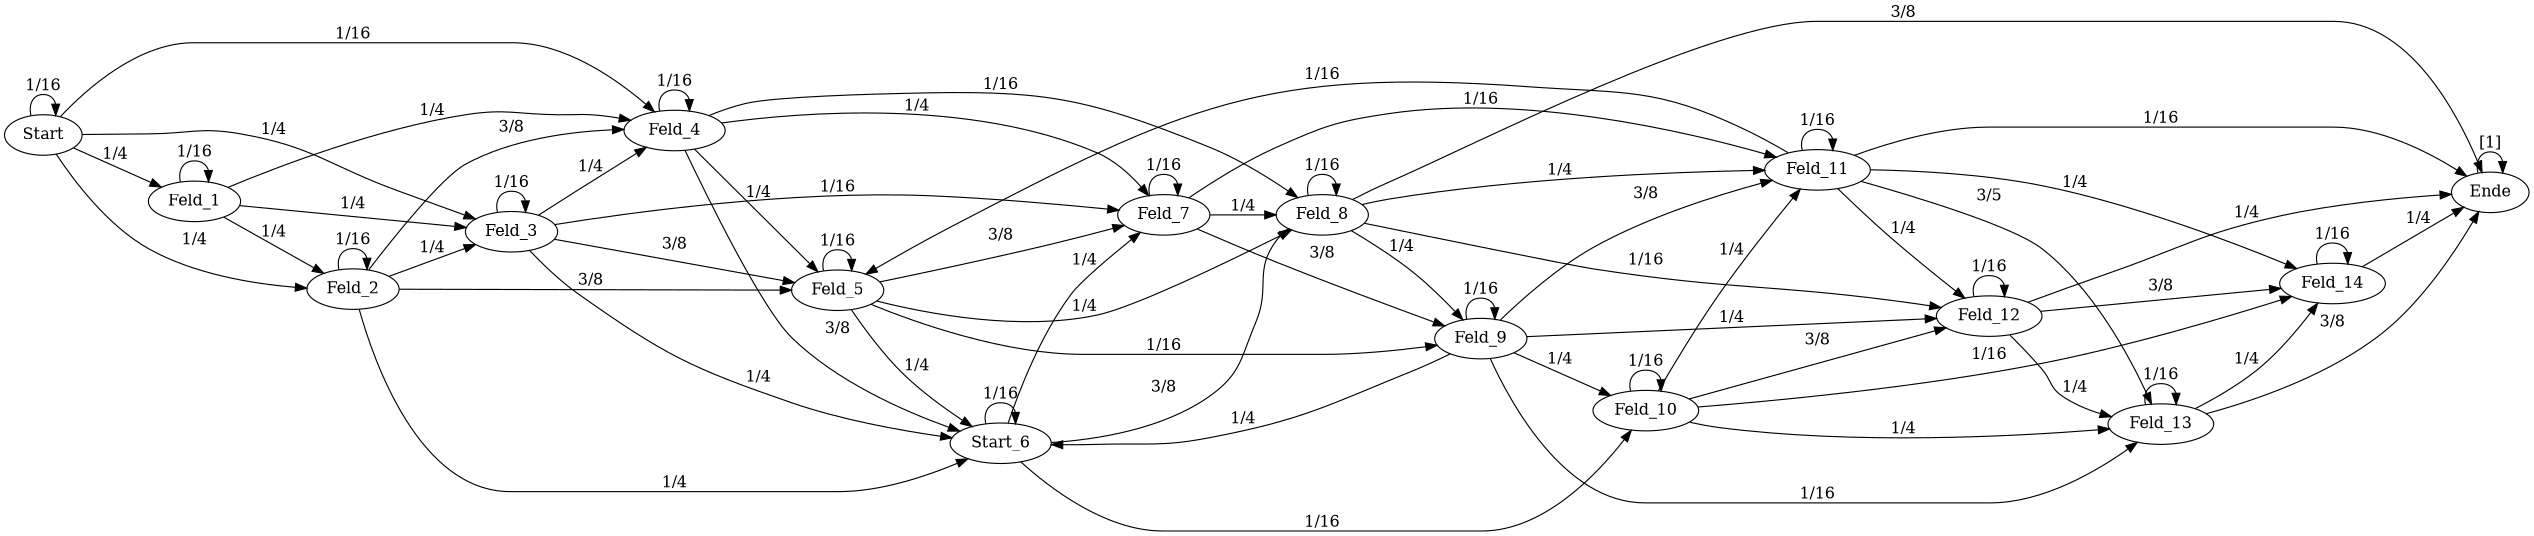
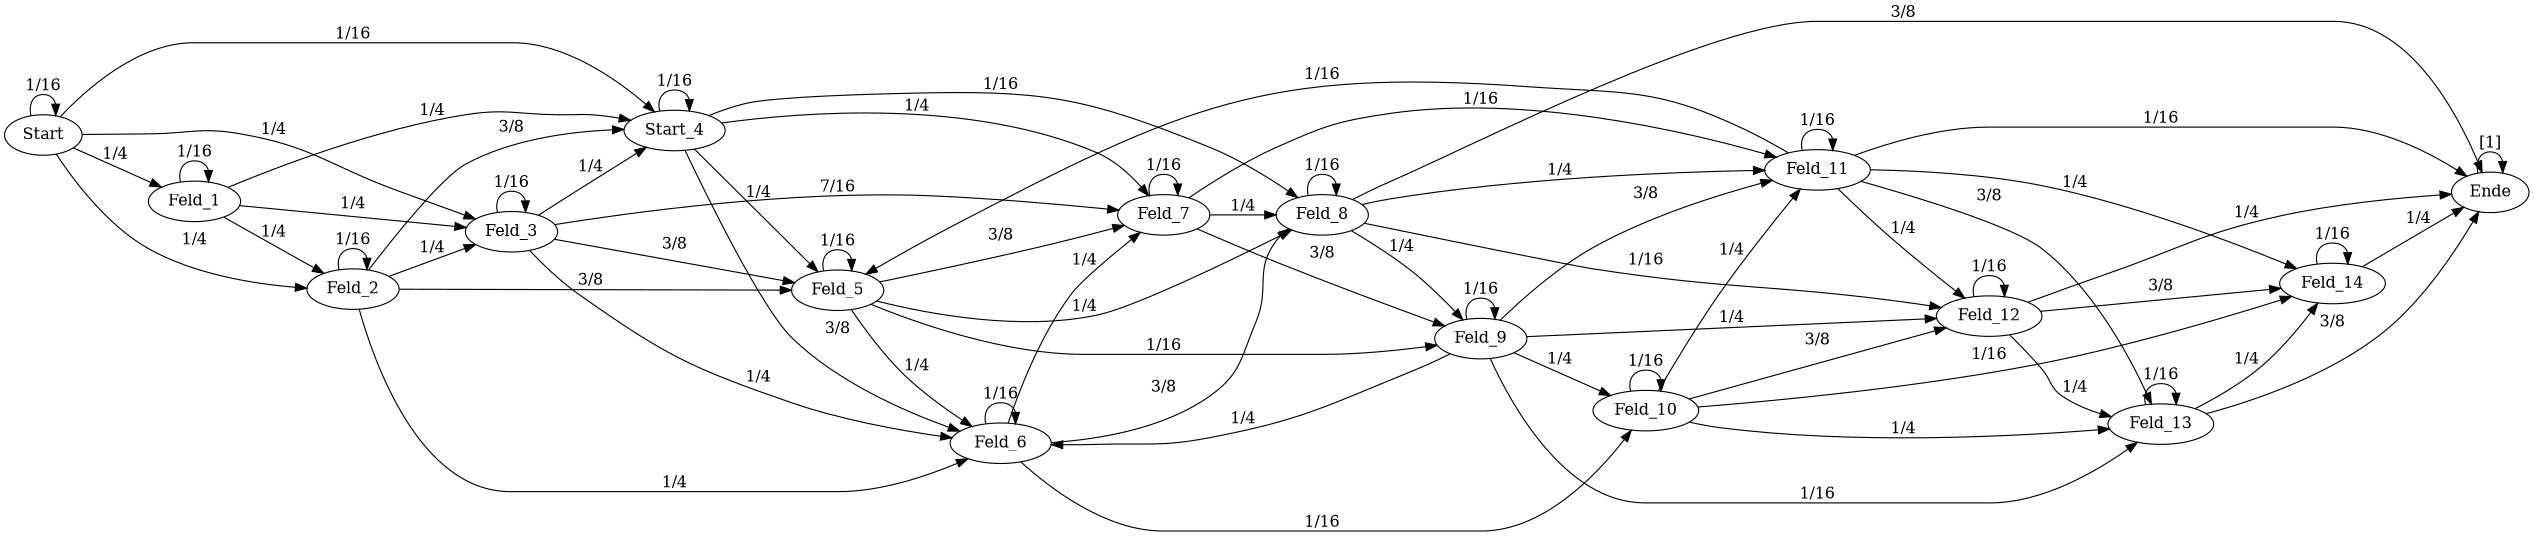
  digraph {
    rank=same
    rankdir=LR
    Start
    Feld_1
    Feld_2
    Feld_3
-   Feld_4
+   Feld_4 [label=Start_4]
    Feld_5
-   Feld_6 [label=Start_6]
+   Feld_6
    Feld_7
    Feld_8
    Feld_9
    Feld_10
    Feld_11
    Feld_12
    Ende
    Feld_13
    Feld_14
    Start -> Start [label="1/16"]
    Start -> Feld_1 [label="1/4"]
    Start -> Feld_2 [label="1/4"]
    Start -> Feld_3 [label="1/4"]
    Start -> Feld_4 [label="1/16"]
    Feld_1 -> Feld_1 [label="1/16"]
    Feld_1 -> Feld_2 [label="1/4"]
    Feld_1 -> Feld_3 [label="1/4"]
    Feld_1 -> Feld_4 [label="1/4"]
    Feld_2 -> Feld_2 [label="1/16"]
    Feld_2 -> Feld_3 [label="1/4"]
    Feld_2 -> Feld_4 [label="3/8"]
    Feld_2 -> Feld_5 [label="3/8"]
    Feld_2 -> Feld_6 [label="1/4"]
    Feld_3 -> Feld_3 [label="1/16"]
    Feld_3 -> Feld_4 [label="1/4"]
    Feld_3 -> Feld_5 [label="3/8"]
    Feld_3 -> Feld_6 [label="1/4"]
-   Feld_3 -> Feld_7 [label="1/16"]
+   Feld_3 -> Feld_7 [label="7/16"]
    Feld_4 -> Feld_4 [label="1/16"]
    Feld_4 -> Feld_5 [label="1/4"]
    Feld_4 -> Feld_6 [label="3/8"]
    Feld_4 -> Feld_7 [label="1/4"]
    Feld_4 -> Feld_8 [label="1/16"]
    Feld_5 -> Feld_5 [label="1/16"]
    Feld_5 -> Feld_6 [label="1/4"]
    Feld_5 -> Feld_7 [label="3/8"]
    Feld_5 -> Feld_8 [label="1/4"]
    Feld_5 -> Feld_9 [label="1/16"]
    Feld_6 -> Feld_6 [label="1/16"]
    Feld_6 -> Feld_7 [label="1/4"]
    Feld_6 -> Feld_8 [label="3/8"]
    Feld_6 -> Feld_10 [label="1/16"]
    Feld_7 -> Feld_7 [label="1/16"]
    Feld_7 -> Feld_8 [label="1/4"]
    Feld_7 -> Feld_9 [label="3/8"]
    Feld_7 -> Feld_11 [label="1/16"]
    Feld_8 -> Feld_8 [label="1/16"]
    Feld_8 -> Feld_9 [label="1/4"]
    Feld_8 -> Feld_11 [label="1/4"]
    Feld_8 -> Feld_12 [label="1/16"]
    Feld_8 -> Ende [label="3/8"]
    Feld_9 -> Feld_6 [label="1/4"]
    Feld_9 -> Feld_9 [label="1/16"]
    Feld_9 -> Feld_10 [label="1/4"]
    Feld_9 -> Feld_11 [label="3/8"]
    Feld_9 -> Feld_12 [label="1/4"]
    Feld_9 -> Feld_13 [label="1/16"]
    Feld_10 -> Feld_10 [label="1/16"]
    Feld_10 -> Feld_11 [label="1/4"]
    Feld_10 -> Feld_12 [label="3/8"]
    Feld_10 -> Feld_13 [label="1/4"]
    Feld_10 -> Feld_14 [label="1/16"]
    Feld_11 -> Feld_5 [label="1/16"]
    Feld_11 -> Feld_11 [label="1/16"]
    Feld_11 -> Feld_12 [label="1/4"]
    Feld_11 -> Ende [label="1/16"]
-   Feld_11 -> Feld_13 [label="3/5"]
+   Feld_11 -> Feld_13 [label="3/8"]
    Feld_11 -> Feld_14 [label="1/4"]
    Feld_12 -> Feld_12 [label="1/16"]
    Feld_12 -> Ende [label="1/4"]
    Feld_12 -> Feld_13 [label="1/4"]
    Feld_12 -> Feld_14 [label="3/8"]
    Ende -> Ende [label="[1]"]
    Feld_13 -> Ende [label="3/8"]
    Feld_13 -> Feld_13 [label="1/16"]
    Feld_13 -> Feld_14 [label="1/4"]
    Feld_14 -> Ende [label="1/4"]
    Feld_14 -> Feld_14 [label="1/16"]
  }
